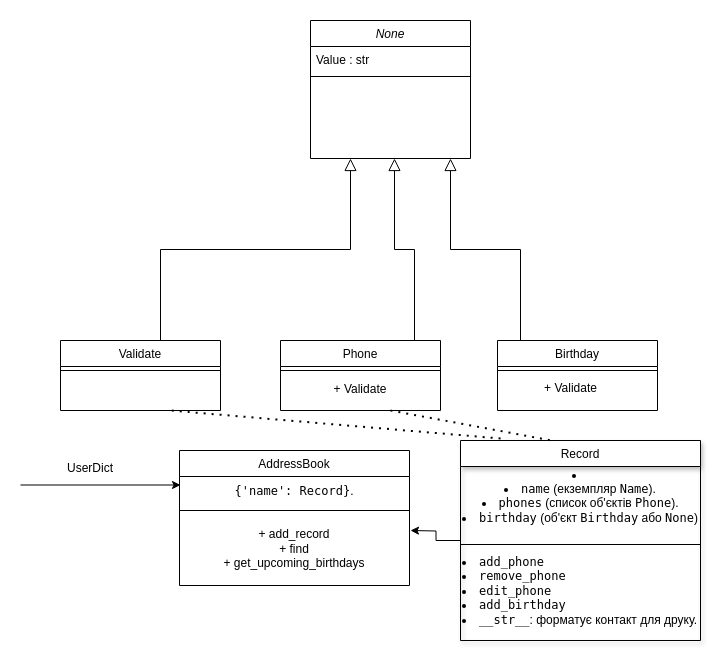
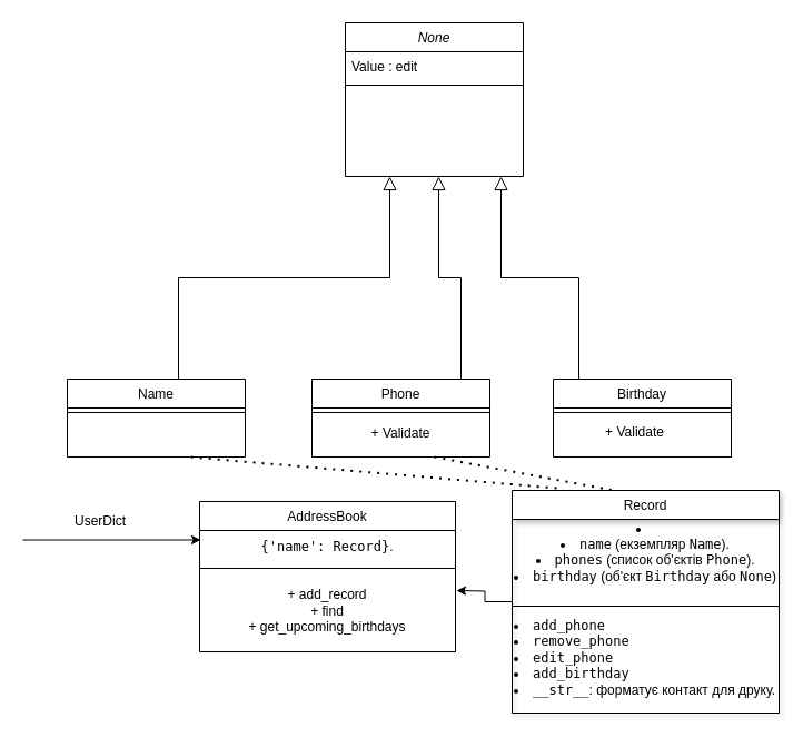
  <mxCell id="0" />
  <mxCell id="1" parent="0" />
  <mxCell id="2" value="None&#10;" style="swimlane;fontStyle=2;align=center;verticalAlign=top;childLayout=stackLayout;horizontal=1;startSize=26;horizontalStack=0;resizeParent=1;resizeLast=0;collapsible=1;marginBottom=0;rounded=0;shadow=0;strokeWidth=1;" parent="1" vertex="1"><mxGeometry x="310" y="20" width="160" height="138" as="geometry"><mxRectangle x="310" y="40" width="160" height="26" as="alternateBounds" /></mxGeometry></mxCell>
- <mxCell id="3" value="Value : str&#10;" style="text;align=left;verticalAlign=top;spacingLeft=4;spacingRight=4;overflow=hidden;rotatable=0;points=[[0,0.5],[1,0.5]];portConstraint=eastwest;rounded=0;shadow=0;html=0;" parent="2" vertex="1"><mxGeometry y="26" width="160" height="26" as="geometry" /></mxCell>
+ <mxCell id="3" value="Value : edit&#10;" style="text;align=left;verticalAlign=top;spacingLeft=4;spacingRight=4;overflow=hidden;rotatable=0;points=[[0,0.5],[1,0.5]];portConstraint=eastwest;rounded=0;shadow=0;html=0;" parent="2" vertex="1"><mxGeometry y="26" width="160" height="26" as="geometry" /></mxCell>
  <mxCell id="4" value="" style="line;html=1;strokeWidth=1;align=left;verticalAlign=middle;spacingTop=-1;spacingLeft=3;spacingRight=3;rotatable=0;labelPosition=right;points=[];portConstraint=eastwest;" parent="2" vertex="1"><mxGeometry y="52" width="160" height="8" as="geometry" /></mxCell>
- <mxCell id="5" value="Validate" style="swimlane;fontStyle=0;align=center;verticalAlign=top;childLayout=stackLayout;horizontal=1;startSize=26;horizontalStack=0;resizeParent=1;resizeLast=0;collapsible=1;marginBottom=0;rounded=0;shadow=0;strokeWidth=1;" parent="1" vertex="1"><mxGeometry x="60" y="340" width="160" height="70" as="geometry"><mxRectangle x="130" y="380" width="160" height="26" as="alternateBounds" /></mxGeometry></mxCell>
+ <mxCell id="5" value="Name" style="swimlane;fontStyle=0;align=center;verticalAlign=top;childLayout=stackLayout;horizontal=1;startSize=26;horizontalStack=0;resizeParent=1;resizeLast=0;collapsible=1;marginBottom=0;rounded=0;shadow=0;strokeWidth=1;" parent="1" vertex="1"><mxGeometry x="60" y="340" width="160" height="70" as="geometry"><mxRectangle x="130" y="380" width="160" height="26" as="alternateBounds" /></mxGeometry></mxCell>
  <mxCell id="6" value="" style="line;html=1;strokeWidth=1;align=left;verticalAlign=middle;spacingTop=-1;spacingLeft=3;spacingRight=3;rotatable=0;labelPosition=right;points=[];portConstraint=eastwest;" parent="5" vertex="1"><mxGeometry y="26" width="160" height="8" as="geometry" /></mxCell>
  <mxCell id="7" value="" style="endArrow=block;endSize=10;endFill=0;shadow=0;strokeWidth=1;rounded=0;curved=0;edgeStyle=elbowEdgeStyle;elbow=vertical;" parent="1" edge="1"><mxGeometry width="160" relative="1" as="geometry"><mxPoint x="160" y="340" as="sourcePoint" /><mxPoint x="350" y="158" as="targetPoint" /></mxGeometry></mxCell>
  <mxCell id="8" value="" style="endArrow=block;endSize=10;endFill=0;shadow=0;strokeWidth=1;rounded=0;curved=0;edgeStyle=elbowEdgeStyle;elbow=vertical;" parent="1" edge="1"><mxGeometry width="160" relative="1" as="geometry"><mxPoint x="414" y="340" as="sourcePoint" /><mxPoint x="394" y="158" as="targetPoint" /></mxGeometry></mxCell>
  <mxCell id="9" value="Phone" style="swimlane;fontStyle=0;align=center;verticalAlign=top;childLayout=stackLayout;horizontal=1;startSize=26;horizontalStack=0;resizeParent=1;resizeLast=0;collapsible=1;marginBottom=0;rounded=0;shadow=0;strokeWidth=1;" vertex="1" parent="1"><mxGeometry x="280" y="340" width="160" height="70" as="geometry"><mxRectangle x="340" y="380" width="170" height="26" as="alternateBounds" /></mxGeometry></mxCell>
  <mxCell id="10" value="" style="line;html=1;strokeWidth=1;align=left;verticalAlign=middle;spacingTop=-1;spacingLeft=3;spacingRight=3;rotatable=0;labelPosition=right;points=[];portConstraint=eastwest;" vertex="1" parent="9"><mxGeometry y="26" width="160" height="8" as="geometry" /></mxCell>
  <mxCell id="11" value="+ Validate" style="text;strokeColor=none;align=center;fillColor=none;html=1;verticalAlign=middle;whiteSpace=wrap;rounded=0;" vertex="1" parent="9"><mxGeometry y="34" width="160" height="30" as="geometry" /></mxCell>
  <mxCell id="12" value="Birthday" style="swimlane;fontStyle=0;align=center;verticalAlign=top;childLayout=stackLayout;horizontal=1;startSize=26;horizontalStack=0;resizeParent=1;resizeLast=0;collapsible=1;marginBottom=0;rounded=0;shadow=0;strokeWidth=1;" vertex="1" parent="1"><mxGeometry x="497" y="340" width="160" height="70" as="geometry"><mxRectangle x="340" y="380" width="170" height="26" as="alternateBounds" /></mxGeometry></mxCell>
  <mxCell id="13" value="" style="line;html=1;strokeWidth=1;align=left;verticalAlign=middle;spacingTop=-1;spacingLeft=3;spacingRight=3;rotatable=0;labelPosition=right;points=[];portConstraint=eastwest;" vertex="1" parent="12"><mxGeometry y="26" width="160" height="8" as="geometry" /></mxCell>
  <mxCell id="14" value="" style="endArrow=block;endSize=10;endFill=0;shadow=0;strokeWidth=1;rounded=0;curved=0;edgeStyle=elbowEdgeStyle;elbow=vertical;" edge="1" parent="1"><mxGeometry width="160" relative="1" as="geometry"><mxPoint x="520" y="340" as="sourcePoint" /><mxPoint x="450" y="158" as="targetPoint" /></mxGeometry></mxCell>
  <mxCell id="15" value="+ Validate" style="text;html=1;align=center;verticalAlign=middle;resizable=0;points=[];autosize=1;strokeColor=none;fillColor=none;" vertex="1" parent="1"><mxGeometry x="530" y="373" width="80" height="30" as="geometry" /></mxCell>
  <mxCell id="16" value="&lt;div&gt;&lt;br&gt;&lt;/div&gt;" style="text;strokeColor=none;align=center;fillColor=none;html=1;verticalAlign=middle;whiteSpace=wrap;rounded=0;" vertex="1" parent="1"><mxGeometry x="330" y="490" width="60" height="30" as="geometry" /></mxCell>
  <mxCell id="17" value="" style="edgeStyle=none;orthogonalLoop=1;jettySize=auto;html=1;rounded=0;entryX=0;entryY=0.5;entryDx=0;entryDy=0;" edge="1" parent="1"><mxGeometry width="100" relative="1" as="geometry"><mxPoint x="20" y="484.5" as="sourcePoint" /><mxPoint x="180" y="484.5" as="targetPoint" /><Array as="points" /></mxGeometry></mxCell>
  <mxCell id="18" value="UserDict&lt;div&gt;&lt;br&gt;&lt;/div&gt;" style="text;strokeColor=none;align=center;fillColor=none;html=1;verticalAlign=middle;whiteSpace=wrap;rounded=0;" vertex="1" parent="1"><mxGeometry x="60" y="460" width="60" height="30" as="geometry" /></mxCell>
  <mxCell id="19" value="AddressBook&#10;" style="swimlane;fontStyle=0;align=center;verticalAlign=top;childLayout=stackLayout;horizontal=1;startSize=26;horizontalStack=0;resizeParent=1;resizeLast=0;collapsible=1;marginBottom=0;rounded=0;shadow=0;strokeWidth=1;" vertex="1" parent="1"><mxGeometry x="179" y="450" width="230" height="135" as="geometry"><mxRectangle x="340" y="380" width="170" height="26" as="alternateBounds" /></mxGeometry></mxCell>
  <mxCell id="20" value="&lt;div&gt;&lt;br&gt;&lt;/div&gt;&lt;div&gt;&lt;br&gt;&lt;/div&gt;&lt;div&gt;&lt;br&gt;&lt;/div&gt;&lt;div&gt;&lt;br&gt;&lt;/div&gt;&lt;div&gt;&lt;br&gt;&lt;/div&gt;&lt;div&gt;&lt;code&gt;{'name': Record}&lt;/code&gt;.&lt;/div&gt;&lt;div&gt;&lt;br&gt;&lt;/div&gt;&lt;div&gt;&lt;br&gt;&lt;/div&gt;+ add_record&lt;div&gt;+&amp;nbsp;find&lt;/div&gt;&lt;div&gt;+&amp;nbsp;get_upcoming_birthdays&lt;/div&gt;" style="text;strokeColor=none;align=center;fillColor=none;html=1;verticalAlign=middle;whiteSpace=wrap;rounded=0;" vertex="1" parent="19"><mxGeometry y="26" width="230" height="30" as="geometry" /></mxCell>
  <mxCell id="21" value="" style="line;html=1;strokeWidth=1;align=left;verticalAlign=middle;spacingTop=-1;spacingLeft=3;spacingRight=3;rotatable=0;labelPosition=right;points=[];portConstraint=eastwest;" vertex="1" parent="19"><mxGeometry y="56" width="230" height="8" as="geometry" /></mxCell>
  <mxCell id="22" style="edgeStyle=orthogonalEdgeStyle;rounded=0;orthogonalLoop=1;jettySize=auto;html=1;exitX=0;exitY=0.5;exitDx=0;exitDy=0;" edge="1" parent="1" source="23"><mxGeometry relative="1" as="geometry"><mxPoint x="410" y="530" as="targetPoint" /></mxGeometry></mxCell>
  <mxCell id="23" value="Record&#10;" style="swimlane;fontStyle=0;align=center;verticalAlign=top;childLayout=stackLayout;horizontal=1;startSize=26;horizontalStack=0;resizeParent=1;resizeLast=0;collapsible=1;marginBottom=0;rounded=0;shadow=1;strokeWidth=1;" vertex="1" parent="1"><mxGeometry x="460" y="440" width="240" height="200" as="geometry"><mxRectangle x="520" y="460" width="170" height="26" as="alternateBounds" /></mxGeometry></mxCell>
  <mxCell id="24" value="" style="line;html=1;strokeWidth=1;align=left;verticalAlign=middle;spacingTop=-1;spacingLeft=3;spacingRight=3;rotatable=0;labelPosition=right;points=[];portConstraint=eastwest;" vertex="1" parent="23"><mxGeometry y="26" width="240" as="geometry" /></mxCell>
  <mxCell id="25" value="&lt;div&gt;&lt;li&gt;&lt;br&gt;&lt;/li&gt;&lt;li&gt;&lt;code&gt;name&lt;/code&gt; (екземпляр &lt;code&gt;Name&lt;/code&gt;).&lt;/li&gt;&lt;li&gt;&lt;code&gt;phones&lt;/code&gt; (список об'єктів &lt;code&gt;Phone&lt;/code&gt;).&lt;/li&gt;&lt;li&gt;&lt;code&gt;birthday&lt;/code&gt; (об'єкт &lt;code&gt;Birthday&lt;/code&gt; або &lt;code&gt;None&lt;/code&gt;)&lt;/li&gt;&lt;/div&gt;&lt;div&gt;&lt;br&gt;&lt;/div&gt;" style="text;strokeColor=none;align=center;fillColor=none;html=1;verticalAlign=middle;whiteSpace=wrap;rounded=0;" vertex="1" parent="23"><mxGeometry y="26" width="240" height="74" as="geometry" /></mxCell>
  <mxCell id="26" value="" style="line;html=1;strokeWidth=1;align=left;verticalAlign=middle;spacingTop=-1;spacingLeft=3;spacingRight=3;rotatable=0;labelPosition=right;points=[];portConstraint=eastwest;" vertex="1" parent="23"><mxGeometry y="100" width="240" height="8" as="geometry" /></mxCell>
  <mxCell id="27" value="&lt;li&gt;&lt;code&gt;add_phone&lt;/code&gt;&amp;nbsp;&lt;/li&gt;&lt;li&gt;&lt;code style=&quot;background-color: initial;&quot;&gt;remove_phone&lt;/code&gt;&lt;span style=&quot;background-color: initial;&quot;&gt;&amp;nbsp;&lt;/span&gt;&lt;/li&gt;&lt;li&gt;&lt;code style=&quot;background-color: initial;&quot;&gt;edit_phone&lt;/code&gt;&lt;/li&gt;&lt;li&gt;&lt;code&gt;add_birthday&lt;/code&gt;&lt;/li&gt;&lt;li&gt;&lt;code&gt;__str__&lt;/code&gt;: форматує контакт для друку.&lt;/li&gt;" style="text;whiteSpace=wrap;html=1;shadow=1;" vertex="1" parent="23"><mxGeometry y="108" width="240" height="20" as="geometry" /></mxCell>
  <mxCell id="28" value="" style="endArrow=none;dashed=1;html=1;dashPattern=1 3;strokeWidth=2;rounded=0;exitX=0.167;exitY=-0.01;exitDx=0;exitDy=0;exitPerimeter=0;" edge="1" parent="1" source="23"><mxGeometry width="50" height="50" relative="1" as="geometry"><mxPoint x="380" y="380" as="sourcePoint" /><mxPoint x="170" y="410" as="targetPoint" /></mxGeometry></mxCell>
  <mxCell id="29" value="" style="endArrow=none;dashed=1;html=1;dashPattern=1 3;strokeWidth=2;rounded=0;entryX=0.379;entryY=0;entryDx=0;entryDy=0;entryPerimeter=0;" edge="1" parent="1" target="23"><mxGeometry width="50" height="50" relative="1" as="geometry"><mxPoint x="390" y="410" as="sourcePoint" /><mxPoint x="430" y="330" as="targetPoint" /></mxGeometry></mxCell>
